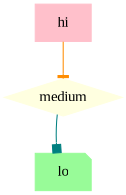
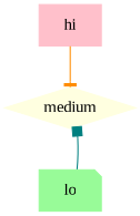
  digraph {
    fontname="Liberation Serif"
    node [fontname="Liberation Serif" style=filled]
    edge [fontname="Liberation Serif"]
    hi [color=pink shape=box]
    medium [color=lightyellow shape=diamond]
    lo [color=palegreen shape=note]
    hi -> medium [arrowhead=tee color=darkorange]
-   medium -> lo [arrowhead=box color=teal]
+   lo -> medium [arrowhead=box color=teal]
  }
